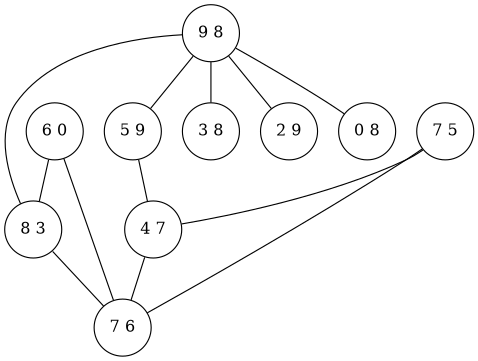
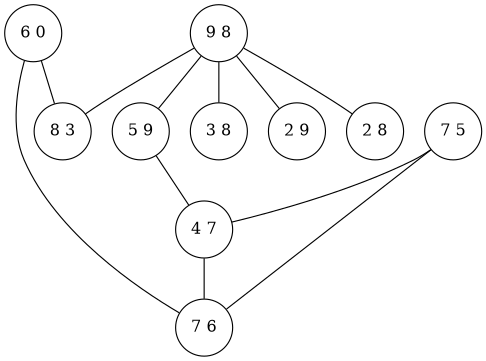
  graph {
    node [shape=circle]
    n1 [label="6 0"]
    "8 3"
    "7 6"
    "9 8"
    n5 [label="5 9"]
    "3 8"
    "2 9"
-   "2 8" [label="0 8"]
+   "2 8"
    "4 7"
    "7 5"
    n1 -- "8 3"
    n1 -- "7 6"
-   "8 3" -- "7 6"
    "9 8" -- "8 3"
    "9 8" -- n5
    "9 8" -- "3 8"
    "9 8" -- "2 9"
    "9 8" -- "2 8"
    n5 -- "4 7"
    "4 7" -- "7 6"
    "7 5" -- "7 6"
    "7 5" -- "4 7"
  }
